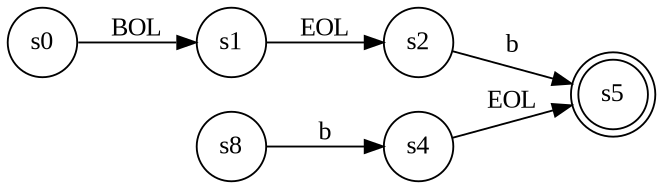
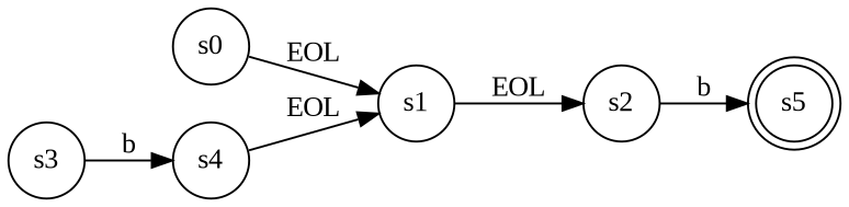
  digraph {
    fontname="Liberation Serif"
    rankdir=LR
    node [fontname="Liberation Serif" shape=circle]
    edge [fontname="Liberation Serif"]
    s5 [shape=doublecircle]
    s0
    s1
    s2
-   s3 [label=s8]
+   s3
    s4
-   s0 -> s1 [label=BOL]
+   s0 -> s1 [label=EOL]
    s1 -> s2 [label=EOL]
    s2 -> s5 [label=b]
    s3 -> s4 [label=b]
-   s4 -> s5 [label=EOL]
+   s4 -> s1 [label=EOL]
  }
